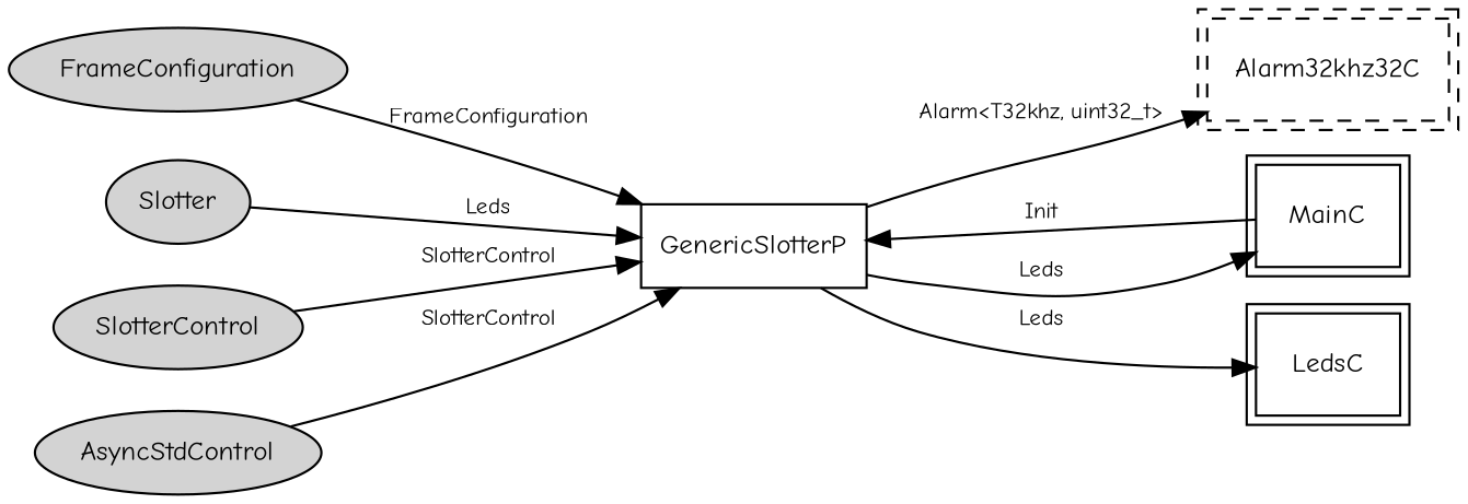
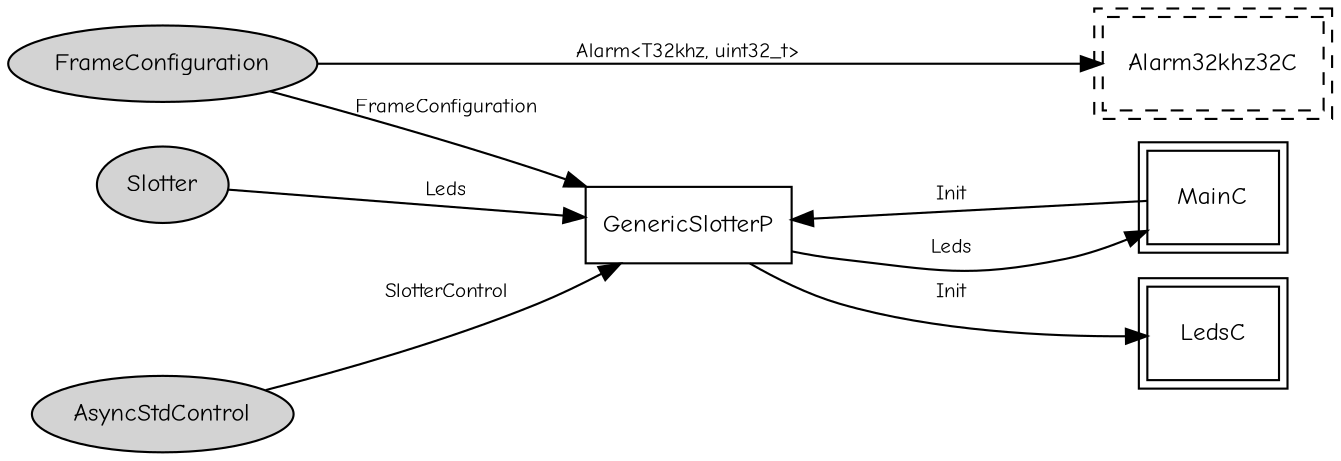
  digraph {
    fontname="Comic Neue"
    rankdir=LR
    node [fontname="Comic Neue" fontsize=12 shape=ellipse style=filled]
    edge [fontname="Comic Neue" fontsize=10]
    n1 [label=Slotter]
    GenericSlotterP [shape=box style=""]
    MainC [peripheries=2 shape=box style=""]
    n4 [label=Alarm32khz32C peripheries=2 shape=box style=dashed]
    LedsC [peripheries=2 shape=box style=""]
    n6 [label=AsyncStdControl]
    n7 [label=FrameConfiguration]
-   n8 [label=SlotterControl]
    n1 -> GenericSlotterP [label=Leds]
    GenericSlotterP -> MainC [label=Leds]
-   GenericSlotterP -> n4 [label="Alarm<T32khz, uint32_t>"]
-   GenericSlotterP -> LedsC [label=Leds]
+   n7 -> n4 [label="Alarm<T32khz, uint32_t>"]
+   GenericSlotterP -> LedsC [label=Init]
    MainC -> GenericSlotterP [label=Init]
    n6 -> GenericSlotterP [label=SlotterControl]
    n7 -> GenericSlotterP [label=FrameConfiguration]
-   n8 -> GenericSlotterP [label=SlotterControl]
  }
